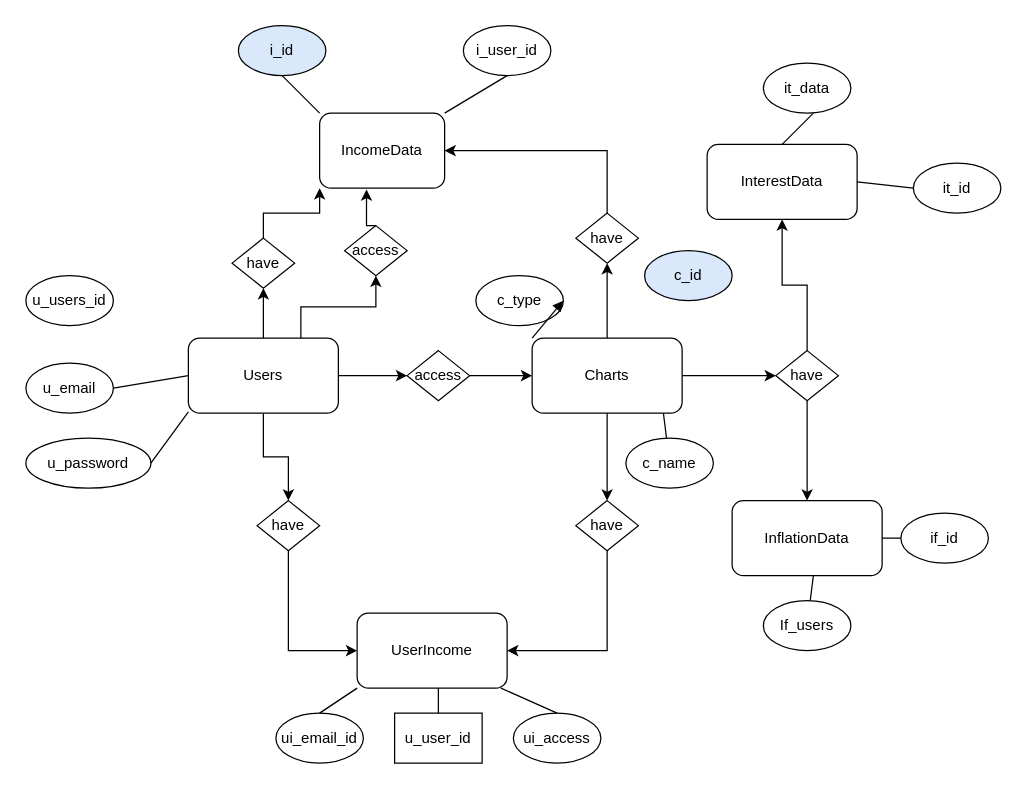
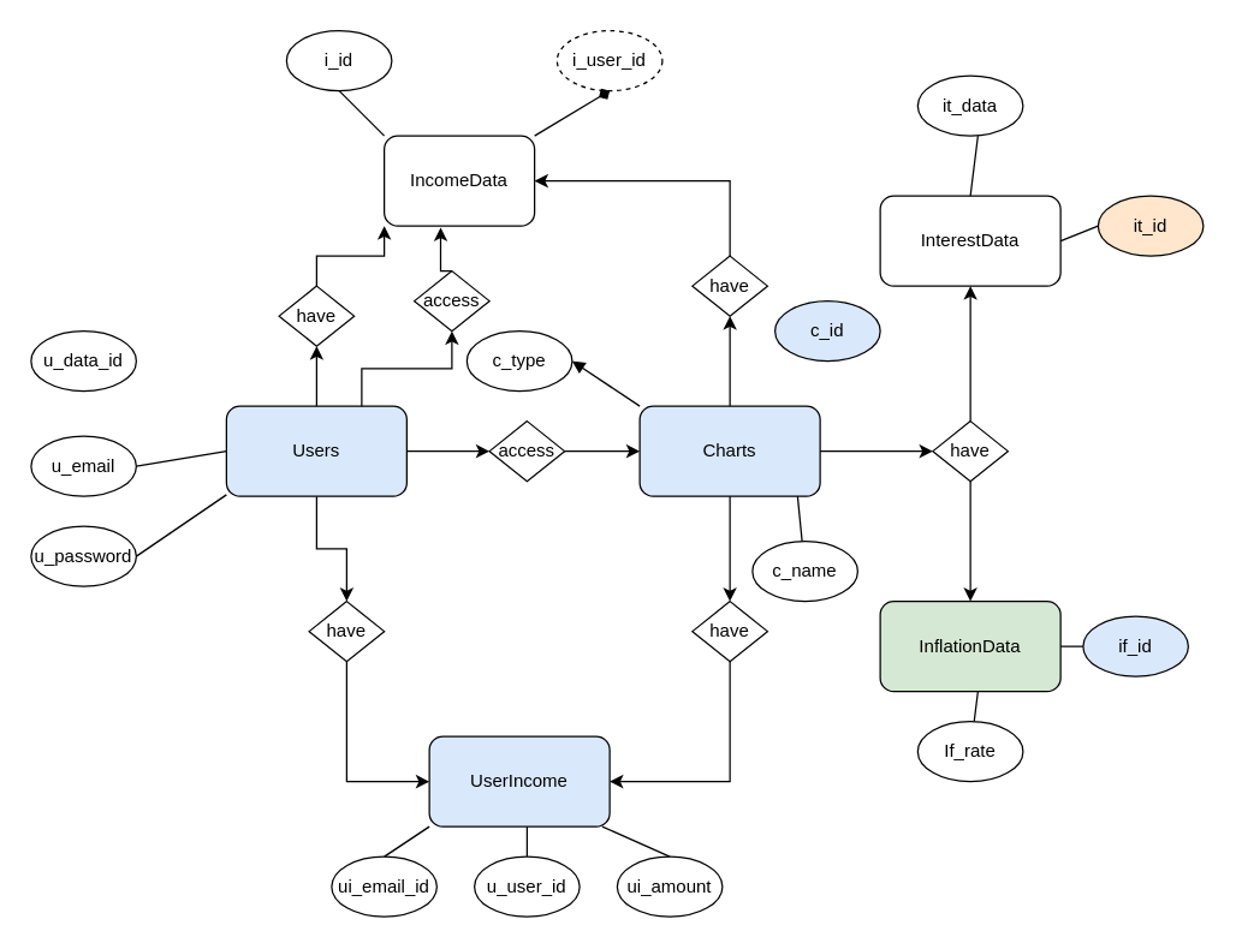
  <mxCell id="0" />
  <mxCell id="1" parent="0" />
  <mxCell id="2" style="edgeStyle=orthogonalEdgeStyle;rounded=0;orthogonalLoop=1;jettySize=auto;html=1;exitX=0.5;exitY=1;exitDx=0;exitDy=0;entryX=0.5;entryY=0;entryDx=0;entryDy=0;" edge="1" parent="1" source="5" target="17"><mxGeometry relative="1" as="geometry" /></mxCell>
  <mxCell id="3" style="edgeStyle=orthogonalEdgeStyle;rounded=0;orthogonalLoop=1;jettySize=auto;html=1;exitX=1;exitY=0.5;exitDx=0;exitDy=0;entryX=0;entryY=0.5;entryDx=0;entryDy=0;" edge="1" parent="1" source="5" target="19"><mxGeometry relative="1" as="geometry" /></mxCell>
  <mxCell id="4" style="edgeStyle=orthogonalEdgeStyle;rounded=0;orthogonalLoop=1;jettySize=auto;html=1;exitX=0.5;exitY=0;exitDx=0;exitDy=0;entryX=0.5;entryY=1;entryDx=0;entryDy=0;" edge="1" parent="1" source="5" target="15"><mxGeometry relative="1" as="geometry" /></mxCell>
- <mxCell id="5" value="Users" style="rounded=1;whiteSpace=wrap;html=1;" vertex="1" parent="1"><mxGeometry x="150" y="270" width="120" height="60" as="geometry" /></mxCell>
- <mxCell id="6" value="InflationData" style="rounded=1;whiteSpace=wrap;html=1;" vertex="1" parent="1"><mxGeometry x="585" y="400" width="120" height="60" as="geometry" /></mxCell>
- <mxCell id="7" value="InterestData" style="rounded=1;whiteSpace=wrap;html=1;" vertex="1" parent="1"><mxGeometry x="565" y="115" width="120" height="60" as="geometry" /></mxCell>
+ <mxCell id="5" value="Users" style="rounded=1;whiteSpace=wrap;html=1;fillColor=#dae8fc;" vertex="1" parent="1"><mxGeometry x="150" y="270" width="120" height="60" as="geometry" /></mxCell>
+ <mxCell id="6" value="InflationData" style="rounded=1;whiteSpace=wrap;html=1;fillColor=#d5e8d4;" vertex="1" parent="1"><mxGeometry x="585" y="400" width="120" height="60" as="geometry" /></mxCell>
+ <mxCell id="7" value="InterestData" style="rounded=1;whiteSpace=wrap;html=1;" vertex="1" parent="1"><mxGeometry x="585" y="130" width="120" height="60" as="geometry" /></mxCell>
  <mxCell id="8" value="IncomeData" style="rounded=1;whiteSpace=wrap;html=1;" vertex="1" parent="1"><mxGeometry x="255" y="90" width="100" height="60" as="geometry" /></mxCell>
- <mxCell id="9" value="UserIncome" style="rounded=1;whiteSpace=wrap;html=1;" vertex="1" parent="1"><mxGeometry x="285" y="490" width="120" height="60" as="geometry" /></mxCell>
+ <mxCell id="9" value="UserIncome" style="rounded=1;whiteSpace=wrap;html=1;fillColor=#dae8fc;" vertex="1" parent="1"><mxGeometry x="285" y="490" width="120" height="60" as="geometry" /></mxCell>
  <mxCell id="10" style="edgeStyle=orthogonalEdgeStyle;rounded=0;orthogonalLoop=1;jettySize=auto;html=1;exitX=0.5;exitY=1;exitDx=0;exitDy=0;entryX=1;entryY=0.5;entryDx=0;entryDy=0;" edge="1" parent="1" source="54" target="9"><mxGeometry relative="1" as="geometry" /></mxCell>
  <mxCell id="11" style="edgeStyle=orthogonalEdgeStyle;rounded=0;orthogonalLoop=1;jettySize=auto;html=1;exitX=1;exitY=0.5;exitDx=0;exitDy=0;entryX=0;entryY=0.5;entryDx=0;entryDy=0;" edge="1" parent="1" source="13" target="23"><mxGeometry relative="1" as="geometry" /></mxCell>
  <mxCell id="12" style="edgeStyle=orthogonalEdgeStyle;rounded=0;orthogonalLoop=1;jettySize=auto;html=1;exitX=0.5;exitY=0;exitDx=0;exitDy=0;entryX=0.5;entryY=1;entryDx=0;entryDy=0;" edge="1" parent="1" source="13" target="21"><mxGeometry relative="1" as="geometry" /></mxCell>
- <mxCell id="13" value="Charts" style="rounded=1;whiteSpace=wrap;html=1;" vertex="1" parent="1"><mxGeometry x="425" y="270" width="120" height="60" as="geometry" /></mxCell>
+ <mxCell id="13" value="Charts" style="rounded=1;whiteSpace=wrap;html=1;fillColor=#dae8fc;" vertex="1" parent="1"><mxGeometry x="425" y="270" width="120" height="60" as="geometry" /></mxCell>
  <mxCell id="14" style="edgeStyle=orthogonalEdgeStyle;rounded=0;orthogonalLoop=1;jettySize=auto;html=1;exitX=0.5;exitY=0;exitDx=0;exitDy=0;entryX=0;entryY=1;entryDx=0;entryDy=0;" edge="1" parent="1" source="15" target="8"><mxGeometry relative="1" as="geometry" /></mxCell>
  <mxCell id="15" value="have" style="rhombus;whiteSpace=wrap;html=1;" vertex="1" parent="1"><mxGeometry x="185" y="190" width="50" height="40" as="geometry" /></mxCell>
  <mxCell id="16" style="edgeStyle=orthogonalEdgeStyle;rounded=0;orthogonalLoop=1;jettySize=auto;html=1;exitX=0.5;exitY=1;exitDx=0;exitDy=0;entryX=0;entryY=0.5;entryDx=0;entryDy=0;" edge="1" parent="1" source="17" target="9"><mxGeometry relative="1" as="geometry" /></mxCell>
  <mxCell id="17" value="have" style="rhombus;whiteSpace=wrap;html=1;" vertex="1" parent="1"><mxGeometry x="205" y="400" width="50" height="40" as="geometry" /></mxCell>
  <mxCell id="18" style="edgeStyle=orthogonalEdgeStyle;rounded=0;orthogonalLoop=1;jettySize=auto;html=1;exitX=1;exitY=0.5;exitDx=0;exitDy=0;entryX=0;entryY=0.5;entryDx=0;entryDy=0;" edge="1" parent="1" source="19" target="13"><mxGeometry relative="1" as="geometry" /></mxCell>
  <mxCell id="19" value="access" style="rhombus;whiteSpace=wrap;html=1;" vertex="1" parent="1"><mxGeometry x="325" y="280" width="50" height="40" as="geometry" /></mxCell>
  <mxCell id="20" style="edgeStyle=orthogonalEdgeStyle;rounded=0;orthogonalLoop=1;jettySize=auto;html=1;exitX=0.5;exitY=0;exitDx=0;exitDy=0;entryX=1;entryY=0.5;entryDx=0;entryDy=0;" edge="1" parent="1" source="21" target="8"><mxGeometry relative="1" as="geometry" /></mxCell>
  <mxCell id="21" value="have" style="rhombus;whiteSpace=wrap;html=1;" vertex="1" parent="1"><mxGeometry x="460" y="170" width="50" height="40" as="geometry" /></mxCell>
  <mxCell id="22" style="edgeStyle=orthogonalEdgeStyle;rounded=0;orthogonalLoop=1;jettySize=auto;html=1;exitX=0.5;exitY=1;exitDx=0;exitDy=0;" edge="1" parent="1" source="23" target="6"><mxGeometry relative="1" as="geometry" /></mxCell>
  <mxCell id="23" value="have" style="rhombus;whiteSpace=wrap;html=1;" vertex="1" parent="1"><mxGeometry x="620" y="280" width="50" height="40" as="geometry" /></mxCell>
  <mxCell id="24" style="edgeStyle=orthogonalEdgeStyle;rounded=0;orthogonalLoop=1;jettySize=auto;html=1;exitX=0.5;exitY=0;exitDx=0;exitDy=0;entryX=0.5;entryY=1;entryDx=0;entryDy=0;" edge="1" parent="1" source="23" target="7"><mxGeometry relative="1" as="geometry" /></mxCell>
- <mxCell id="25" value="u_users_id" style="ellipse;whiteSpace=wrap;html=1;" vertex="1" parent="1"><mxGeometry x="20" y="220" width="70" height="40" as="geometry" /></mxCell>
+ <mxCell id="25" value="u_data_id" style="ellipse;whiteSpace=wrap;html=1;" vertex="1" parent="1"><mxGeometry x="20" y="220" width="70" height="40" as="geometry" /></mxCell>
  <mxCell id="26" value="u_email" style="ellipse;whiteSpace=wrap;html=1;" vertex="1" parent="1"><mxGeometry x="20" y="290" width="70" height="40" as="geometry" /></mxCell>
- <mxCell id="27" value="u_password" style="ellipse;whiteSpace=wrap;html=1;" vertex="1" parent="1"><mxGeometry x="20" y="350" width="100" height="40" as="geometry" /></mxCell>
+ <mxCell id="27" value="u_password" style="ellipse;whiteSpace=wrap;html=1;" vertex="1" parent="1"><mxGeometry x="20" y="350" width="70" height="40" as="geometry" /></mxCell>
  <mxCell id="28" value="" style="endArrow=none;html=1;rounded=0;exitX=1;exitY=0.5;exitDx=0;exitDy=0;" edge="1" parent="1" source="26"><mxGeometry width="50" height="50" relative="1" as="geometry"><mxPoint x="100" y="350" as="sourcePoint" /><mxPoint x="150" y="300" as="targetPoint" /></mxGeometry></mxCell>
  <mxCell id="29" value="" style="endArrow=none;html=1;rounded=0;exitX=1;exitY=0.5;exitDx=0;exitDy=0;" edge="1" parent="1" source="27"><mxGeometry width="50" height="50" relative="1" as="geometry"><mxPoint x="90" y="329" as="sourcePoint" /><mxPoint x="150" y="329" as="targetPoint" /></mxGeometry></mxCell>
- <mxCell id="30" value="c_type" style="ellipse;whiteSpace=wrap;html=1;" vertex="1" parent="1"><mxGeometry x="380" y="220" width="70" height="40" as="geometry" /></mxCell>
+ <mxCell id="30" value="c_type" style="ellipse;whiteSpace=wrap;html=1;" vertex="1" parent="1"><mxGeometry x="310" y="220" width="70" height="40" as="geometry" /></mxCell>
  <mxCell id="31" value="c_id" style="ellipse;whiteSpace=wrap;html=1;fillColor=#dae8fc;" vertex="1" parent="1"><mxGeometry x="515" y="200" width="70" height="40" as="geometry" /></mxCell>
- <mxCell id="32" value="c_name" style="ellipse;whiteSpace=wrap;html=1;" vertex="1" parent="1"><mxGeometry x="500" y="350" width="70" height="40" as="geometry" /></mxCell>
+ <mxCell id="32" value="c_name" style="ellipse;whiteSpace=wrap;html=1;" vertex="1" parent="1"><mxGeometry x="500" y="360" width="70" height="40" as="geometry" /></mxCell>
  <mxCell id="33" value="" style="endArrow=block;html=1;rounded=0;exitX=0;exitY=0;exitDx=0;exitDy=0;entryX=1;entryY=0.5;entryDx=0;entryDy=0;" edge="1" parent="1" source="13" target="30"><mxGeometry width="50" height="50" relative="1" as="geometry"><mxPoint x="370" y="270" as="sourcePoint" /><mxPoint x="420" y="220" as="targetPoint" /></mxGeometry></mxCell>
  <mxCell id="34" value="" style="endArrow=none;html=1;rounded=0;" edge="1" parent="1" source="32"><mxGeometry width="50" height="50" relative="1" as="geometry"><mxPoint x="480" y="380" as="sourcePoint" /><mxPoint x="530" y="330" as="targetPoint" /></mxGeometry></mxCell>
- <mxCell id="35" value="If_users" style="ellipse;whiteSpace=wrap;html=1;" vertex="1" parent="1"><mxGeometry x="610" y="480" width="70" height="40" as="geometry" /></mxCell>
- <mxCell id="36" value="it_id" style="ellipse;whiteSpace=wrap;html=1;" vertex="1" parent="1"><mxGeometry x="730" y="130" width="70" height="40" as="geometry" /></mxCell>
+ <mxCell id="35" value="If_rate" style="ellipse;whiteSpace=wrap;html=1;" vertex="1" parent="1"><mxGeometry x="610" y="480" width="70" height="40" as="geometry" /></mxCell>
+ <mxCell id="36" value="it_id" style="ellipse;whiteSpace=wrap;html=1;fillColor=#ffe6cc;" vertex="1" parent="1"><mxGeometry x="730" y="130" width="70" height="40" as="geometry" /></mxCell>
  <mxCell id="37" value="it_data" style="ellipse;whiteSpace=wrap;html=1;" vertex="1" parent="1"><mxGeometry x="610" y="50" width="70" height="40" as="geometry" /></mxCell>
- <mxCell id="38" value="i_id" style="ellipse;whiteSpace=wrap;html=1;fillColor=#dae8fc;" vertex="1" parent="1"><mxGeometry x="190" y="20" width="70" height="40" as="geometry" /></mxCell>
- <mxCell id="39" value="if_id" style="ellipse;whiteSpace=wrap;html=1;" vertex="1" parent="1"><mxGeometry x="720" y="410" width="70" height="40" as="geometry" /></mxCell>
- <mxCell id="40" value="i_user_id" style="ellipse;whiteSpace=wrap;html=1;" vertex="1" parent="1"><mxGeometry x="370" y="20" width="70" height="40" as="geometry" /></mxCell>
- <mxCell id="41" value="" style="endArrow=none;html=1;rounded=0;entryX=0.5;entryY=1;entryDx=0;entryDy=0;exitX=1;exitY=0;exitDx=0;exitDy=0;" edge="1" parent="1" source="8" target="40"><mxGeometry width="50" height="50" relative="1" as="geometry"><mxPoint x="400" y="110" as="sourcePoint" /><mxPoint x="450" y="60" as="targetPoint" /></mxGeometry></mxCell>
+ <mxCell id="38" value="i_id" style="ellipse;whiteSpace=wrap;html=1;" vertex="1" parent="1"><mxGeometry x="190" y="20" width="70" height="40" as="geometry" /></mxCell>
+ <mxCell id="39" value="if_id" style="ellipse;whiteSpace=wrap;html=1;fillColor=#dae8fc;" vertex="1" parent="1"><mxGeometry x="720" y="410" width="70" height="40" as="geometry" /></mxCell>
+ <mxCell id="40" value="i_user_id" style="ellipse;whiteSpace=wrap;html=1;dashed=1;" vertex="1" parent="1"><mxGeometry x="370" y="20" width="70" height="40" as="geometry" /></mxCell>
+ <mxCell id="41" value="" style="endArrow=diamond;html=1;rounded=0;entryX=0.5;entryY=1;entryDx=0;entryDy=0;exitX=1;exitY=0;exitDx=0;exitDy=0;" edge="1" parent="1" source="8" target="40"><mxGeometry width="50" height="50" relative="1" as="geometry"><mxPoint x="400" y="110" as="sourcePoint" /><mxPoint x="450" y="60" as="targetPoint" /></mxGeometry></mxCell>
  <mxCell id="42" value="" style="endArrow=none;html=1;rounded=0;entryX=0.5;entryY=1;entryDx=0;entryDy=0;exitX=0;exitY=0;exitDx=0;exitDy=0;" edge="1" parent="1" source="8"><mxGeometry width="50" height="50" relative="1" as="geometry"><mxPoint x="195" y="90" as="sourcePoint" /><mxPoint x="225" y="60" as="targetPoint" /></mxGeometry></mxCell>
- <mxCell id="43" value="ui_access" style="ellipse;whiteSpace=wrap;html=1;" vertex="1" parent="1"><mxGeometry x="410" y="570" width="70" height="40" as="geometry" /></mxCell>
- <mxCell id="44" value="u_user_id" style="whiteSpace=wrap;html=1;rounded=0;" vertex="1" parent="1"><mxGeometry x="315" y="570" width="70" height="40" as="geometry" /></mxCell>
+ <mxCell id="43" value="ui_amount" style="ellipse;whiteSpace=wrap;html=1;" vertex="1" parent="1"><mxGeometry x="410" y="570" width="70" height="40" as="geometry" /></mxCell>
+ <mxCell id="44" value="u_user_id" style="ellipse;whiteSpace=wrap;html=1;" vertex="1" parent="1"><mxGeometry x="315" y="570" width="70" height="40" as="geometry" /></mxCell>
  <mxCell id="45" value="ui_email_id" style="ellipse;whiteSpace=wrap;html=1;" vertex="1" parent="1"><mxGeometry x="220" y="570" width="70" height="40" as="geometry" /></mxCell>
  <mxCell id="46" value="" style="endArrow=none;html=1;rounded=0;" edge="1" parent="1" source="35"><mxGeometry width="50" height="50" relative="1" as="geometry"><mxPoint x="600" y="510" as="sourcePoint" /><mxPoint x="650" y="460" as="targetPoint" /></mxGeometry></mxCell>
  <mxCell id="47" value="" style="endArrow=none;html=1;rounded=0;exitX=1;exitY=0.5;exitDx=0;exitDy=0;" edge="1" parent="1" source="6"><mxGeometry width="50" height="50" relative="1" as="geometry"><mxPoint x="670" y="480" as="sourcePoint" /><mxPoint x="720" y="430" as="targetPoint" /></mxGeometry></mxCell>
  <mxCell id="48" value="" style="endArrow=none;html=1;rounded=0;exitX=1;exitY=0.5;exitDx=0;exitDy=0;" edge="1" parent="1" source="7"><mxGeometry width="50" height="50" relative="1" as="geometry"><mxPoint x="680" y="200" as="sourcePoint" /><mxPoint x="730" y="150" as="targetPoint" /></mxGeometry></mxCell>
  <mxCell id="49" value="" style="endArrow=none;html=1;rounded=0;exitX=0.5;exitY=0;exitDx=0;exitDy=0;" edge="1" parent="1" source="7"><mxGeometry width="50" height="50" relative="1" as="geometry"><mxPoint x="600" y="140" as="sourcePoint" /><mxPoint x="650" y="90" as="targetPoint" /></mxGeometry></mxCell>
  <mxCell id="50" value="" style="endArrow=none;html=1;rounded=0;exitX=0.5;exitY=0;exitDx=0;exitDy=0;" edge="1" parent="1" source="43"><mxGeometry width="50" height="50" relative="1" as="geometry"><mxPoint x="350" y="600" as="sourcePoint" /><mxPoint x="400" y="550" as="targetPoint" /></mxGeometry></mxCell>
  <mxCell id="51" value="" style="endArrow=none;html=1;rounded=0;exitX=0.5;exitY=0;exitDx=0;exitDy=0;" edge="1" parent="1" source="44"><mxGeometry width="50" height="50" relative="1" as="geometry"><mxPoint x="300" y="600" as="sourcePoint" /><mxPoint x="350" y="550" as="targetPoint" /></mxGeometry></mxCell>
  <mxCell id="52" value="" style="endArrow=none;html=1;rounded=0;exitX=0.5;exitY=0;exitDx=0;exitDy=0;" edge="1" parent="1" source="45"><mxGeometry width="50" height="50" relative="1" as="geometry"><mxPoint x="235" y="600" as="sourcePoint" /><mxPoint x="285" y="550" as="targetPoint" /></mxGeometry></mxCell>
  <mxCell id="53" value="" style="edgeStyle=orthogonalEdgeStyle;rounded=0;orthogonalLoop=1;jettySize=auto;html=1;exitX=0.5;exitY=1;exitDx=0;exitDy=0;entryX=0.5;entryY=0;entryDx=0;entryDy=0;" edge="1" parent="1" source="13" target="54"><mxGeometry relative="1" as="geometry"><mxPoint x="485" y="330" as="sourcePoint" /><mxPoint x="405" y="520" as="targetPoint" /></mxGeometry></mxCell>
  <mxCell id="54" value="have" style="rhombus;whiteSpace=wrap;html=1;" vertex="1" parent="1"><mxGeometry x="460" y="400" width="50" height="40" as="geometry" /></mxCell>
  <mxCell id="55" value="access" style="rhombus;whiteSpace=wrap;html=1;" vertex="1" parent="1"><mxGeometry x="275" y="180" width="50" height="40" as="geometry" /></mxCell>
  <mxCell id="56" style="edgeStyle=orthogonalEdgeStyle;rounded=0;orthogonalLoop=1;jettySize=auto;html=1;exitX=0.75;exitY=0;exitDx=0;exitDy=0;entryX=0.5;entryY=1;entryDx=0;entryDy=0;" edge="1" parent="1" source="5" target="55"><mxGeometry relative="1" as="geometry" /></mxCell>
  <mxCell id="57" style="edgeStyle=orthogonalEdgeStyle;rounded=0;orthogonalLoop=1;jettySize=auto;html=1;exitX=0.5;exitY=0;exitDx=0;exitDy=0;entryX=0.375;entryY=1.017;entryDx=0;entryDy=0;entryPerimeter=0;" edge="1" parent="1" source="55" target="8"><mxGeometry relative="1" as="geometry" /></mxCell>
